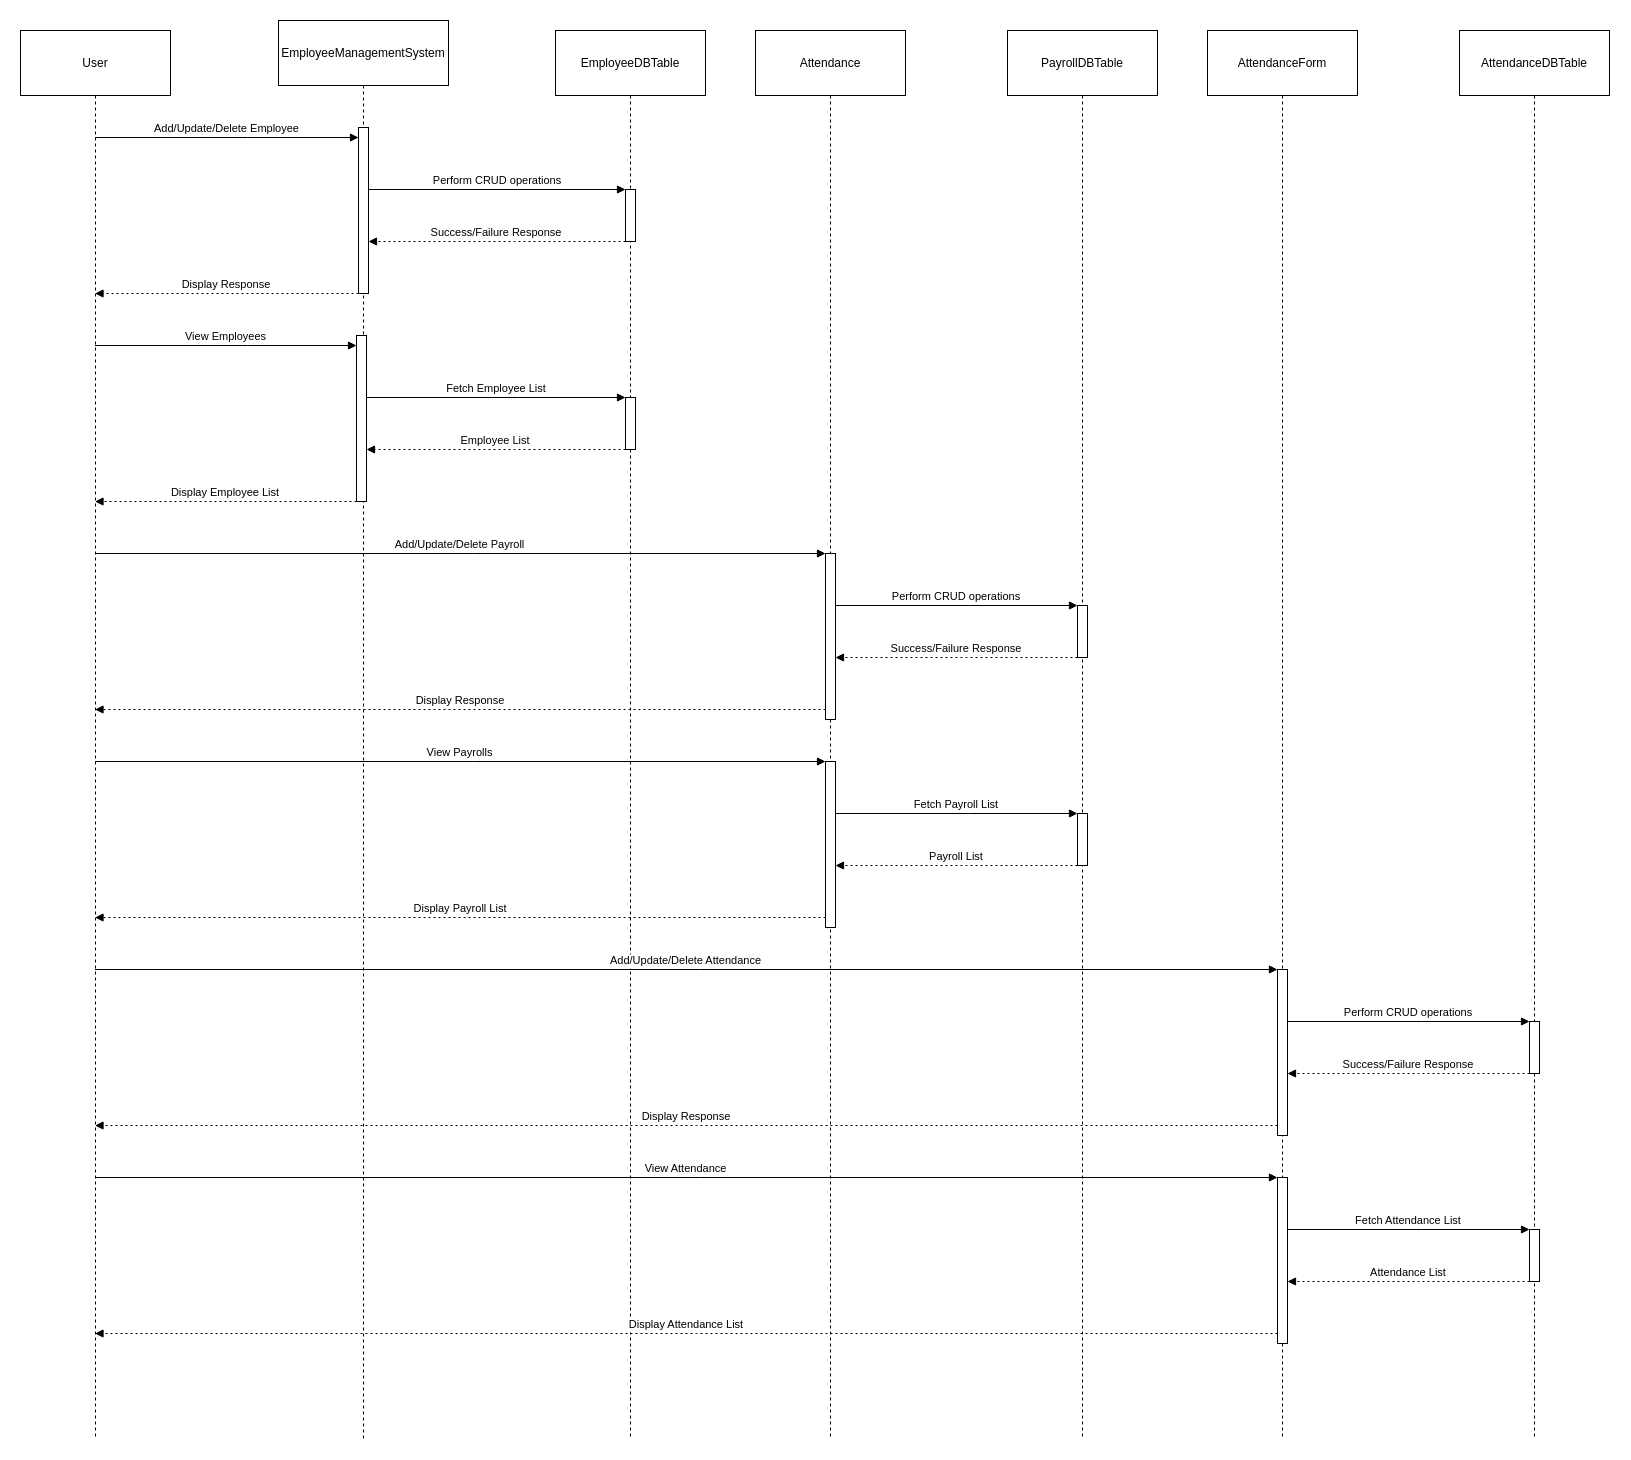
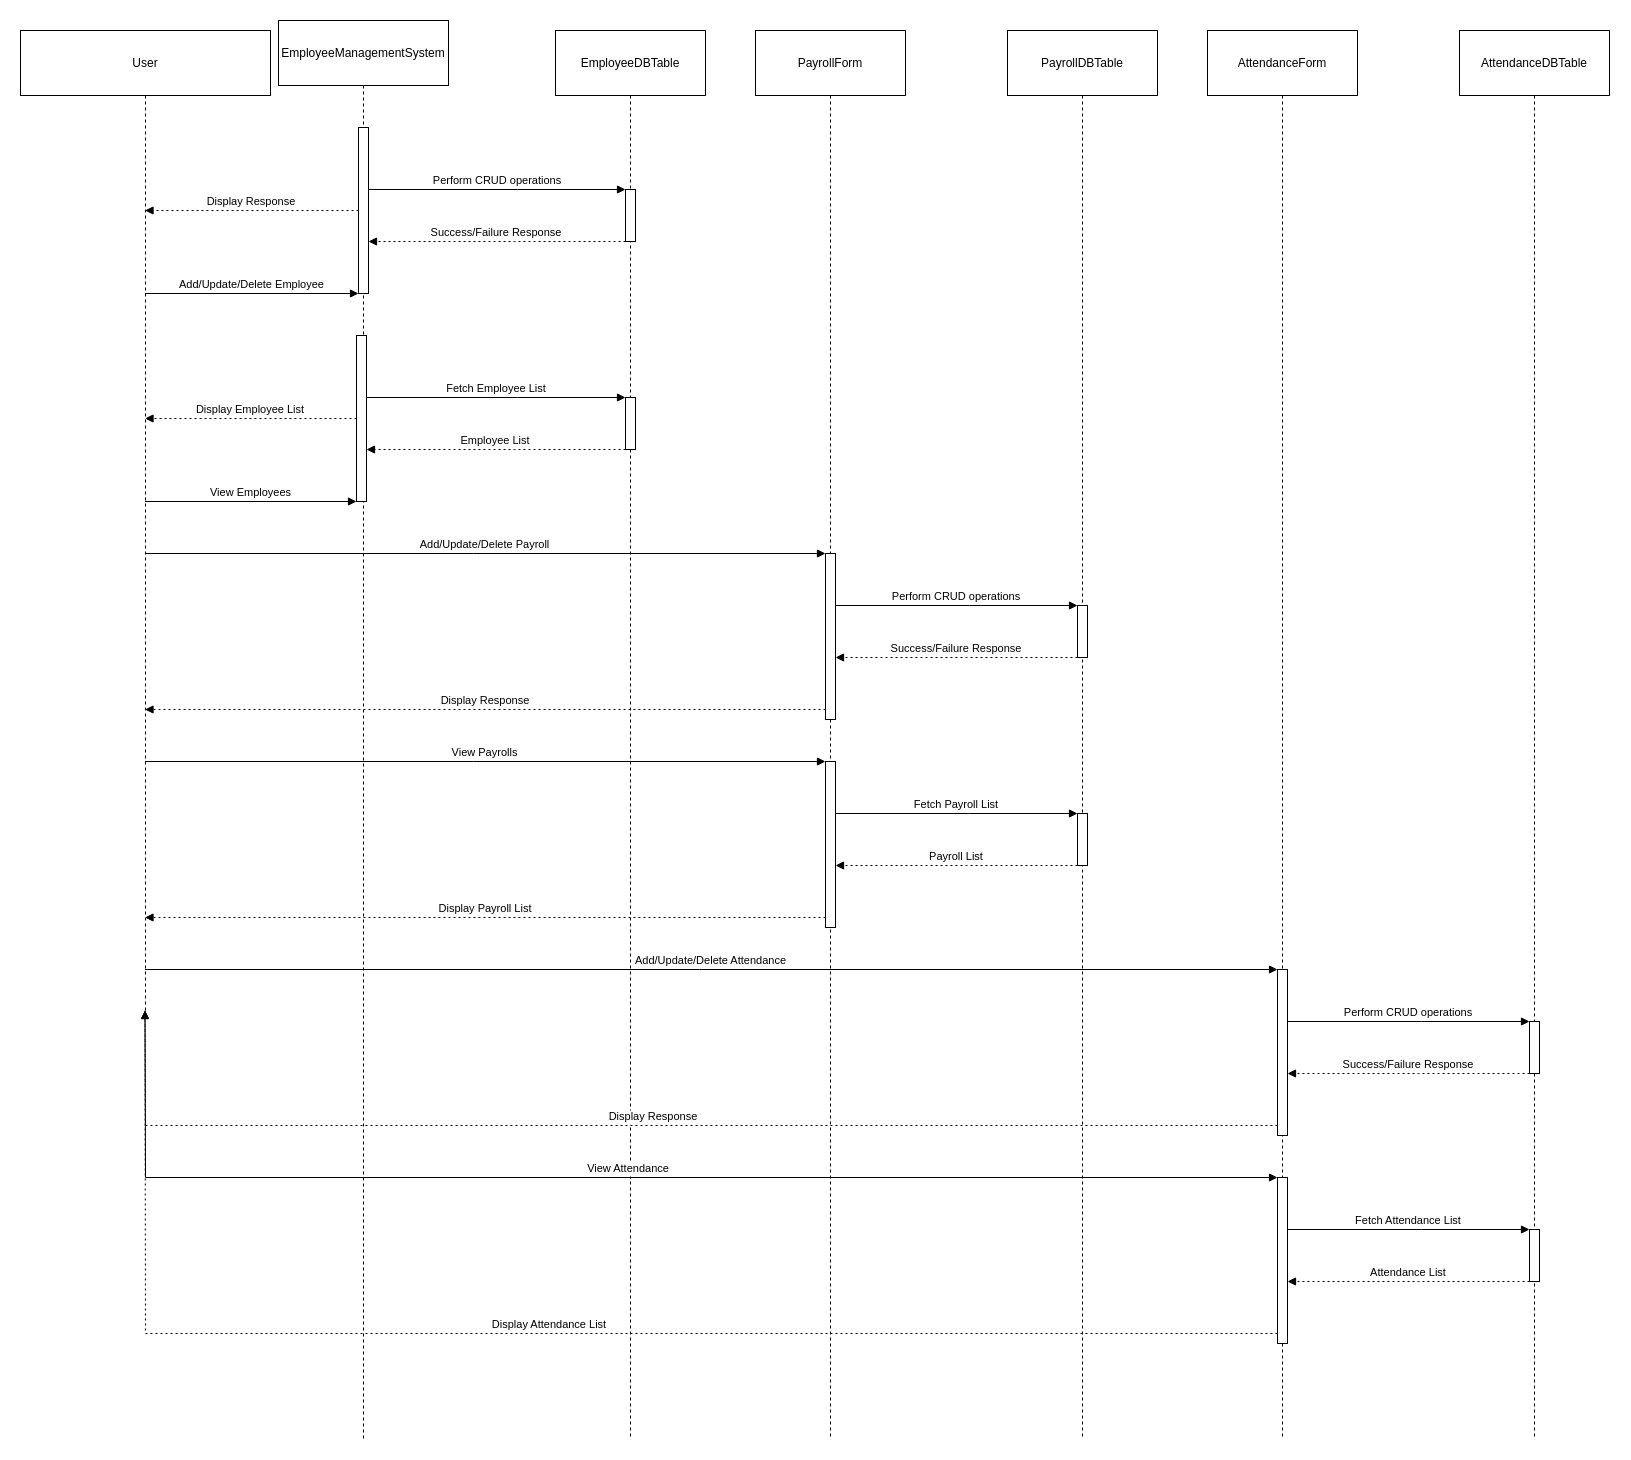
  <mxCell id="0" />
  <mxCell id="1" parent="0" />
- <mxCell id="2" value="User" style="shape=umlLifeline;perimeter=lifelinePerimeter;whiteSpace=wrap;container=1;dropTarget=0;collapsible=0;recursiveResize=0;outlineConnect=0;portConstraint=eastwest;newEdgeStyle={&quot;edgeStyle&quot;:&quot;elbowEdgeStyle&quot;,&quot;elbow&quot;:&quot;vertical&quot;,&quot;curved&quot;:0,&quot;rounded&quot;:0};size=65;" vertex="1" parent="1"><mxGeometry x="20" y="30" width="150" height="1408" as="geometry" /></mxCell>
+ <mxCell id="2" value="User" style="shape=umlLifeline;perimeter=lifelinePerimeter;whiteSpace=wrap;container=1;dropTarget=0;collapsible=0;recursiveResize=0;outlineConnect=0;portConstraint=eastwest;newEdgeStyle={&quot;edgeStyle&quot;:&quot;elbowEdgeStyle&quot;,&quot;elbow&quot;:&quot;vertical&quot;,&quot;curved&quot;:0,&quot;rounded&quot;:0};size=65;" vertex="1" parent="1"><mxGeometry x="20" y="30" width="250" height="980" as="geometry" /></mxCell>
  <mxCell id="3" value="EmployeeManagementSystem" style="shape=umlLifeline;perimeter=lifelinePerimeter;whiteSpace=wrap;container=1;dropTarget=0;collapsible=0;recursiveResize=0;outlineConnect=0;portConstraint=eastwest;newEdgeStyle={&quot;edgeStyle&quot;:&quot;elbowEdgeStyle&quot;,&quot;elbow&quot;:&quot;vertical&quot;,&quot;curved&quot;:0,&quot;rounded&quot;:0};size=65;" vertex="1" parent="1"><mxGeometry x="278" y="20" width="170" height="1418" as="geometry" /></mxCell>
  <mxCell id="4" value="" style="points=[];perimeter=orthogonalPerimeter;outlineConnect=0;targetShapes=umlLifeline;portConstraint=eastwest;newEdgeStyle={&quot;edgeStyle&quot;:&quot;elbowEdgeStyle&quot;,&quot;elbow&quot;:&quot;vertical&quot;,&quot;curved&quot;:0,&quot;rounded&quot;:0}" vertex="1" parent="3"><mxGeometry x="80" y="107" width="10" height="166" as="geometry" /></mxCell>
  <mxCell id="5" value="" style="points=[];perimeter=orthogonalPerimeter;outlineConnect=0;targetShapes=umlLifeline;portConstraint=eastwest;newEdgeStyle={&quot;edgeStyle&quot;:&quot;elbowEdgeStyle&quot;,&quot;elbow&quot;:&quot;vertical&quot;,&quot;curved&quot;:0,&quot;rounded&quot;:0}" vertex="1" parent="3"><mxGeometry x="78" y="315" width="10" height="166" as="geometry" /></mxCell>
  <mxCell id="6" value="EmployeeDBTable" style="shape=umlLifeline;perimeter=lifelinePerimeter;whiteSpace=wrap;container=1;dropTarget=0;collapsible=0;recursiveResize=0;outlineConnect=0;portConstraint=eastwest;newEdgeStyle={&quot;edgeStyle&quot;:&quot;elbowEdgeStyle&quot;,&quot;elbow&quot;:&quot;vertical&quot;,&quot;curved&quot;:0,&quot;rounded&quot;:0};size=65;" vertex="1" parent="1"><mxGeometry x="555" y="30" width="150" height="1408" as="geometry" /></mxCell>
  <mxCell id="7" value="" style="points=[];perimeter=orthogonalPerimeter;outlineConnect=0;targetShapes=umlLifeline;portConstraint=eastwest;newEdgeStyle={&quot;edgeStyle&quot;:&quot;elbowEdgeStyle&quot;,&quot;elbow&quot;:&quot;vertical&quot;,&quot;curved&quot;:0,&quot;rounded&quot;:0}" vertex="1" parent="6"><mxGeometry x="70" y="159" width="10" height="52" as="geometry" /></mxCell>
  <mxCell id="8" value="" style="points=[];perimeter=orthogonalPerimeter;outlineConnect=0;targetShapes=umlLifeline;portConstraint=eastwest;newEdgeStyle={&quot;edgeStyle&quot;:&quot;elbowEdgeStyle&quot;,&quot;elbow&quot;:&quot;vertical&quot;,&quot;curved&quot;:0,&quot;rounded&quot;:0}" vertex="1" parent="6"><mxGeometry x="70" y="367" width="10" height="52" as="geometry" /></mxCell>
- <mxCell id="9" value="Attendance" style="shape=umlLifeline;perimeter=lifelinePerimeter;whiteSpace=wrap;container=1;dropTarget=0;collapsible=0;recursiveResize=0;outlineConnect=0;portConstraint=eastwest;newEdgeStyle={&quot;edgeStyle&quot;:&quot;elbowEdgeStyle&quot;,&quot;elbow&quot;:&quot;vertical&quot;,&quot;curved&quot;:0,&quot;rounded&quot;:0};size=65;" vertex="1" parent="1"><mxGeometry x="755" y="30" width="150" height="1408" as="geometry" /></mxCell>
+ <mxCell id="9" value="PayrollForm" style="shape=umlLifeline;perimeter=lifelinePerimeter;whiteSpace=wrap;container=1;dropTarget=0;collapsible=0;recursiveResize=0;outlineConnect=0;portConstraint=eastwest;newEdgeStyle={&quot;edgeStyle&quot;:&quot;elbowEdgeStyle&quot;,&quot;elbow&quot;:&quot;vertical&quot;,&quot;curved&quot;:0,&quot;rounded&quot;:0};size=65;" vertex="1" parent="1"><mxGeometry x="755" y="30" width="150" height="1408" as="geometry" /></mxCell>
  <mxCell id="10" value="" style="points=[];perimeter=orthogonalPerimeter;outlineConnect=0;targetShapes=umlLifeline;portConstraint=eastwest;newEdgeStyle={&quot;edgeStyle&quot;:&quot;elbowEdgeStyle&quot;,&quot;elbow&quot;:&quot;vertical&quot;,&quot;curved&quot;:0,&quot;rounded&quot;:0}" vertex="1" parent="9"><mxGeometry x="70" y="523" width="10" height="166" as="geometry" /></mxCell>
  <mxCell id="11" value="" style="points=[];perimeter=orthogonalPerimeter;outlineConnect=0;targetShapes=umlLifeline;portConstraint=eastwest;newEdgeStyle={&quot;edgeStyle&quot;:&quot;elbowEdgeStyle&quot;,&quot;elbow&quot;:&quot;vertical&quot;,&quot;curved&quot;:0,&quot;rounded&quot;:0}" vertex="1" parent="9"><mxGeometry x="70" y="731" width="10" height="166" as="geometry" /></mxCell>
  <mxCell id="12" value="PayrollDBTable" style="shape=umlLifeline;perimeter=lifelinePerimeter;whiteSpace=wrap;container=1;dropTarget=0;collapsible=0;recursiveResize=0;outlineConnect=0;portConstraint=eastwest;newEdgeStyle={&quot;edgeStyle&quot;:&quot;elbowEdgeStyle&quot;,&quot;elbow&quot;:&quot;vertical&quot;,&quot;curved&quot;:0,&quot;rounded&quot;:0};size=65;" vertex="1" parent="1"><mxGeometry x="1007" y="30" width="150" height="1408" as="geometry" /></mxCell>
  <mxCell id="13" value="" style="points=[];perimeter=orthogonalPerimeter;outlineConnect=0;targetShapes=umlLifeline;portConstraint=eastwest;newEdgeStyle={&quot;edgeStyle&quot;:&quot;elbowEdgeStyle&quot;,&quot;elbow&quot;:&quot;vertical&quot;,&quot;curved&quot;:0,&quot;rounded&quot;:0}" vertex="1" parent="12"><mxGeometry x="70" y="575" width="10" height="52" as="geometry" /></mxCell>
  <mxCell id="14" value="" style="points=[];perimeter=orthogonalPerimeter;outlineConnect=0;targetShapes=umlLifeline;portConstraint=eastwest;newEdgeStyle={&quot;edgeStyle&quot;:&quot;elbowEdgeStyle&quot;,&quot;elbow&quot;:&quot;vertical&quot;,&quot;curved&quot;:0,&quot;rounded&quot;:0}" vertex="1" parent="12"><mxGeometry x="70" y="783" width="10" height="52" as="geometry" /></mxCell>
  <mxCell id="15" value="AttendanceForm" style="shape=umlLifeline;perimeter=lifelinePerimeter;whiteSpace=wrap;container=1;dropTarget=0;collapsible=0;recursiveResize=0;outlineConnect=0;portConstraint=eastwest;newEdgeStyle={&quot;edgeStyle&quot;:&quot;elbowEdgeStyle&quot;,&quot;elbow&quot;:&quot;vertical&quot;,&quot;curved&quot;:0,&quot;rounded&quot;:0};size=65;" vertex="1" parent="1"><mxGeometry x="1207" y="30" width="150" height="1408" as="geometry" /></mxCell>
  <mxCell id="16" value="" style="points=[];perimeter=orthogonalPerimeter;outlineConnect=0;targetShapes=umlLifeline;portConstraint=eastwest;newEdgeStyle={&quot;edgeStyle&quot;:&quot;elbowEdgeStyle&quot;,&quot;elbow&quot;:&quot;vertical&quot;,&quot;curved&quot;:0,&quot;rounded&quot;:0}" vertex="1" parent="15"><mxGeometry x="70" y="939" width="10" height="166" as="geometry" /></mxCell>
  <mxCell id="17" value="" style="points=[];perimeter=orthogonalPerimeter;outlineConnect=0;targetShapes=umlLifeline;portConstraint=eastwest;newEdgeStyle={&quot;edgeStyle&quot;:&quot;elbowEdgeStyle&quot;,&quot;elbow&quot;:&quot;vertical&quot;,&quot;curved&quot;:0,&quot;rounded&quot;:0}" vertex="1" parent="15"><mxGeometry x="70" y="1147" width="10" height="166" as="geometry" /></mxCell>
  <mxCell id="18" value="AttendanceDBTable" style="shape=umlLifeline;perimeter=lifelinePerimeter;whiteSpace=wrap;container=1;dropTarget=0;collapsible=0;recursiveResize=0;outlineConnect=0;portConstraint=eastwest;newEdgeStyle={&quot;edgeStyle&quot;:&quot;elbowEdgeStyle&quot;,&quot;elbow&quot;:&quot;vertical&quot;,&quot;curved&quot;:0,&quot;rounded&quot;:0};size=65;" vertex="1" parent="1"><mxGeometry x="1459" y="30" width="150" height="1408" as="geometry" /></mxCell>
  <mxCell id="19" value="" style="points=[];perimeter=orthogonalPerimeter;outlineConnect=0;targetShapes=umlLifeline;portConstraint=eastwest;newEdgeStyle={&quot;edgeStyle&quot;:&quot;elbowEdgeStyle&quot;,&quot;elbow&quot;:&quot;vertical&quot;,&quot;curved&quot;:0,&quot;rounded&quot;:0}" vertex="1" parent="18"><mxGeometry x="70" y="991" width="10" height="52" as="geometry" /></mxCell>
  <mxCell id="20" value="" style="points=[];perimeter=orthogonalPerimeter;outlineConnect=0;targetShapes=umlLifeline;portConstraint=eastwest;newEdgeStyle={&quot;edgeStyle&quot;:&quot;elbowEdgeStyle&quot;,&quot;elbow&quot;:&quot;vertical&quot;,&quot;curved&quot;:0,&quot;rounded&quot;:0}" vertex="1" parent="18"><mxGeometry x="70" y="1199" width="10" height="52" as="geometry" /></mxCell>
  <mxCell id="21" value="Add/Update/Delete Employee" style="verticalAlign=bottom;endArrow=block;edgeStyle=elbowEdgeStyle;elbow=vertical;curved=0;rounded=0;" edge="1" parent="1" source="2" target="4"><mxGeometry relative="1" as="geometry"><Array as="points"><mxPoint x="247" y="137" /></Array></mxGeometry></mxCell>
  <mxCell id="22" value="Perform CRUD operations" style="verticalAlign=bottom;endArrow=block;edgeStyle=elbowEdgeStyle;elbow=vertical;curved=0;rounded=0;" edge="1" parent="1" source="4" target="7"><mxGeometry relative="1" as="geometry"><Array as="points"><mxPoint x="517" y="189" /></Array></mxGeometry></mxCell>
  <mxCell id="23" value="Success/Failure Response" style="verticalAlign=bottom;endArrow=block;edgeStyle=elbowEdgeStyle;elbow=vertical;curved=0;rounded=0;dashed=1;dashPattern=2 3;" edge="1" parent="1" source="7" target="4"><mxGeometry relative="1" as="geometry"><Array as="points"><mxPoint x="514" y="241" /></Array></mxGeometry></mxCell>
  <mxCell id="24" value="Display Response" style="verticalAlign=bottom;endArrow=block;edgeStyle=elbowEdgeStyle;elbow=vertical;curved=0;rounded=0;dashed=1;dashPattern=2 3;" edge="1" parent="1" source="4" target="2"><mxGeometry relative="1" as="geometry"><Array as="points"><mxPoint x="244" y="293" /></Array></mxGeometry></mxCell>
  <mxCell id="25" value="View Employees" style="verticalAlign=bottom;endArrow=block;edgeStyle=elbowEdgeStyle;elbow=vertical;curved=0;rounded=0;" edge="1" parent="1" source="2" target="5"><mxGeometry relative="1" as="geometry"><Array as="points"><mxPoint x="247" y="345" /></Array></mxGeometry></mxCell>
  <mxCell id="26" value="Fetch Employee List" style="verticalAlign=bottom;endArrow=block;edgeStyle=elbowEdgeStyle;elbow=vertical;curved=0;rounded=0;" edge="1" parent="1" source="5" target="8"><mxGeometry relative="1" as="geometry"><Array as="points"><mxPoint x="517" y="397" /></Array></mxGeometry></mxCell>
  <mxCell id="27" value="Employee List" style="verticalAlign=bottom;endArrow=block;edgeStyle=elbowEdgeStyle;elbow=vertical;curved=0;rounded=0;dashed=1;dashPattern=2 3;" edge="1" parent="1" source="8" target="5"><mxGeometry relative="1" as="geometry"><Array as="points"><mxPoint x="514" y="449" /></Array></mxGeometry></mxCell>
  <mxCell id="28" value="Display Employee List" style="verticalAlign=bottom;endArrow=block;edgeStyle=elbowEdgeStyle;elbow=vertical;curved=0;rounded=0;dashed=1;dashPattern=2 3;" edge="1" parent="1" source="5" target="2"><mxGeometry relative="1" as="geometry"><Array as="points"><mxPoint x="244" y="501" /></Array></mxGeometry></mxCell>
  <mxCell id="29" value="Add/Update/Delete Payroll" style="verticalAlign=bottom;endArrow=block;edgeStyle=elbowEdgeStyle;elbow=vertical;curved=0;rounded=0;" edge="1" parent="1" source="2" target="10"><mxGeometry relative="1" as="geometry"><Array as="points"><mxPoint x="473" y="553" /></Array></mxGeometry></mxCell>
  <mxCell id="30" value="Perform CRUD operations" style="verticalAlign=bottom;endArrow=block;edgeStyle=elbowEdgeStyle;elbow=vertical;curved=0;rounded=0;" edge="1" parent="1" source="10" target="13"><mxGeometry relative="1" as="geometry"><Array as="points"><mxPoint x="969" y="605" /></Array></mxGeometry></mxCell>
  <mxCell id="31" value="Success/Failure Response" style="verticalAlign=bottom;endArrow=block;edgeStyle=elbowEdgeStyle;elbow=vertical;curved=0;rounded=0;dashed=1;dashPattern=2 3;" edge="1" parent="1" source="13" target="10"><mxGeometry relative="1" as="geometry"><Array as="points"><mxPoint x="966" y="657" /></Array></mxGeometry></mxCell>
  <mxCell id="32" value="Display Response" style="verticalAlign=bottom;endArrow=block;edgeStyle=elbowEdgeStyle;elbow=vertical;curved=0;rounded=0;dashed=1;dashPattern=2 3;" edge="1" parent="1" source="10" target="2"><mxGeometry relative="1" as="geometry"><Array as="points"><mxPoint x="470" y="709" /></Array></mxGeometry></mxCell>
  <mxCell id="33" value="View Payrolls" style="verticalAlign=bottom;endArrow=block;edgeStyle=elbowEdgeStyle;elbow=vertical;curved=0;rounded=0;" edge="1" parent="1" source="2" target="11"><mxGeometry relative="1" as="geometry"><Array as="points"><mxPoint x="473" y="761" /></Array></mxGeometry></mxCell>
  <mxCell id="34" value="Fetch Payroll List" style="verticalAlign=bottom;endArrow=block;edgeStyle=elbowEdgeStyle;elbow=vertical;curved=0;rounded=0;" edge="1" parent="1" source="11" target="14"><mxGeometry relative="1" as="geometry"><Array as="points"><mxPoint x="969" y="813" /></Array></mxGeometry></mxCell>
  <mxCell id="35" value="Payroll List" style="verticalAlign=bottom;endArrow=block;edgeStyle=elbowEdgeStyle;elbow=vertical;curved=0;rounded=0;dashed=1;dashPattern=2 3;" edge="1" parent="1" source="14" target="11"><mxGeometry relative="1" as="geometry"><Array as="points"><mxPoint x="966" y="865" /></Array></mxGeometry></mxCell>
  <mxCell id="36" value="Display Payroll List" style="verticalAlign=bottom;endArrow=block;edgeStyle=elbowEdgeStyle;elbow=vertical;curved=0;rounded=0;dashed=1;dashPattern=2 3;" edge="1" parent="1" source="11" target="2"><mxGeometry relative="1" as="geometry"><Array as="points"><mxPoint x="470" y="917" /></Array></mxGeometry></mxCell>
  <mxCell id="37" value="Add/Update/Delete Attendance" style="verticalAlign=bottom;endArrow=block;edgeStyle=elbowEdgeStyle;elbow=vertical;curved=0;rounded=0;" edge="1" parent="1" source="2" target="16"><mxGeometry relative="1" as="geometry"><Array as="points"><mxPoint x="699" y="969" /></Array></mxGeometry></mxCell>
  <mxCell id="38" value="Perform CRUD operations" style="verticalAlign=bottom;endArrow=block;edgeStyle=elbowEdgeStyle;elbow=vertical;curved=0;rounded=0;" edge="1" parent="1" source="16" target="19"><mxGeometry relative="1" as="geometry"><Array as="points"><mxPoint x="1421" y="1021" /></Array></mxGeometry></mxCell>
  <mxCell id="39" value="Success/Failure Response" style="verticalAlign=bottom;endArrow=block;edgeStyle=elbowEdgeStyle;elbow=vertical;curved=0;rounded=0;dashed=1;dashPattern=2 3;" edge="1" parent="1" source="19" target="16"><mxGeometry relative="1" as="geometry"><Array as="points"><mxPoint x="1418" y="1073" /></Array></mxGeometry></mxCell>
  <mxCell id="40" value="Display Response" style="verticalAlign=bottom;endArrow=block;edgeStyle=elbowEdgeStyle;elbow=vertical;curved=0;rounded=0;dashed=1;dashPattern=2 3;" edge="1" parent="1" source="16" target="2"><mxGeometry relative="1" as="geometry"><Array as="points"><mxPoint x="696" y="1125" /></Array></mxGeometry></mxCell>
  <mxCell id="41" value="View Attendance" style="verticalAlign=bottom;endArrow=block;edgeStyle=elbowEdgeStyle;elbow=vertical;curved=0;rounded=0;" edge="1" parent="1" source="2" target="17"><mxGeometry relative="1" as="geometry"><Array as="points"><mxPoint x="699" y="1177" /></Array></mxGeometry></mxCell>
  <mxCell id="42" value="Fetch Attendance List" style="verticalAlign=bottom;endArrow=block;edgeStyle=elbowEdgeStyle;elbow=vertical;curved=0;rounded=0;" edge="1" parent="1" source="17" target="20"><mxGeometry relative="1" as="geometry"><Array as="points"><mxPoint x="1421" y="1229" /></Array></mxGeometry></mxCell>
  <mxCell id="43" value="Attendance List" style="verticalAlign=bottom;endArrow=block;edgeStyle=elbowEdgeStyle;elbow=vertical;curved=0;rounded=0;dashed=1;dashPattern=2 3;" edge="1" parent="1" source="20" target="17"><mxGeometry relative="1" as="geometry"><Array as="points"><mxPoint x="1418" y="1281" /></Array></mxGeometry></mxCell>
  <mxCell id="44" value="Display Attendance List" style="verticalAlign=bottom;endArrow=block;edgeStyle=elbowEdgeStyle;elbow=vertical;curved=0;rounded=0;dashed=1;dashPattern=2 3;" edge="1" parent="1" source="17" target="2"><mxGeometry relative="1" as="geometry"><Array as="points"><mxPoint x="696" y="1333" /></Array></mxGeometry></mxCell>
